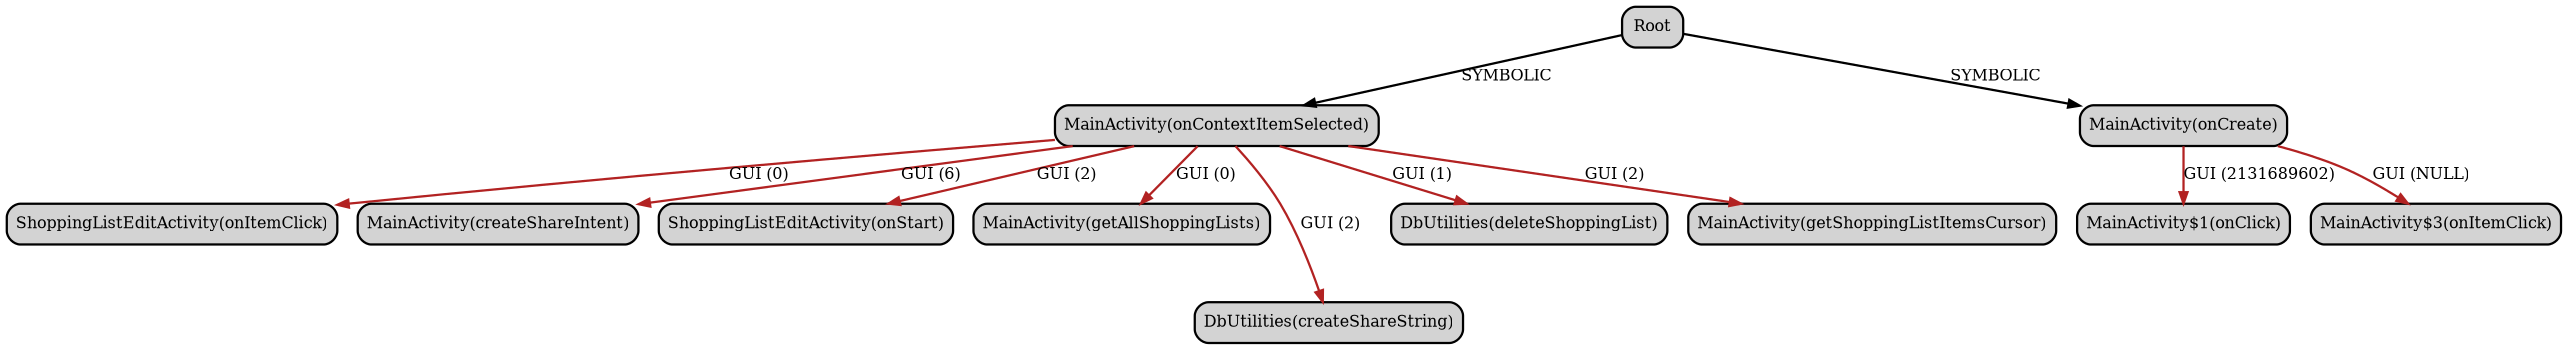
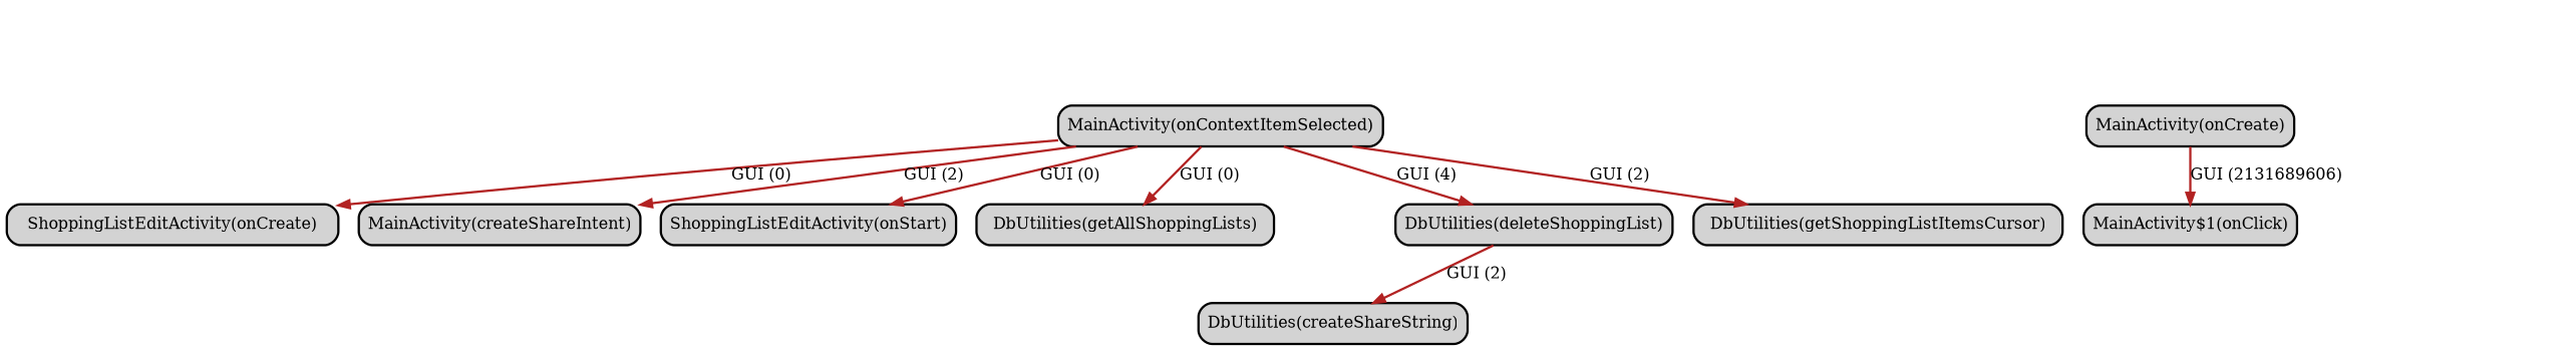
  digraph {
    node [shape=box style="rounded,bold,filled"]
    edge [color=firebrick style=bold]
-   n1 [label=Root]
    n2 [label="MainActivity(onContextItemSelected)"]
    n3 [label="MainActivity(onCreate)"]
-   n4 [label="ShoppingListEditActivity(onItemClick)"]
+   n4 [label="ShoppingListEditActivity(onCreate)"]
    n5 [label="MainActivity(createShareIntent)"]
    n6 [label="ShoppingListEditActivity(onStart)"]
-   n7 [label="MainActivity(getAllShoppingLists)"]
+   n7 [label="DbUtilities(getAllShoppingLists)"]
    n8 [label="DbUtilities(createShareString)"]
    n9 [label="DbUtilities(deleteShoppingList)"]
-   n10 [label="MainActivity(getShoppingListItemsCursor)"]
+   n10 [label="DbUtilities(getShoppingListItemsCursor)"]
    n11 [label="MainActivity$1(onClick)"]
-   n12 [label="MainActivity$3(onItemClick)"]
-   n1 -> n2 [color=black label=SYMBOLIC]
-   n1 -> n3 [color=black label=SYMBOLIC]
    n2 -> n4 [label="GUI (0)"]
-   n2 -> n5 [label="GUI (6)"]
-   n2 -> n6 [label="GUI (2)"]
+   n2 -> n5 [label="GUI (2)"]
+   n2 -> n6 [label="GUI (0)"]
    n2 -> n7 [label="GUI (0)"]
-   n2 -> n8 [label="GUI (2)"]
-   n2 -> n9 [label="GUI (1)"]
+   n9 -> n8 [label="GUI (2)"]
+   n2 -> n9 [label="GUI (4)"]
    n2 -> n10 [label="GUI (2)"]
-   n3 -> n11 [label="GUI (2131689602)"]
-   n3 -> n12 [label="GUI (NULL)"]
+   n3 -> n11 [label="GUI (2131689606)"]
  }
